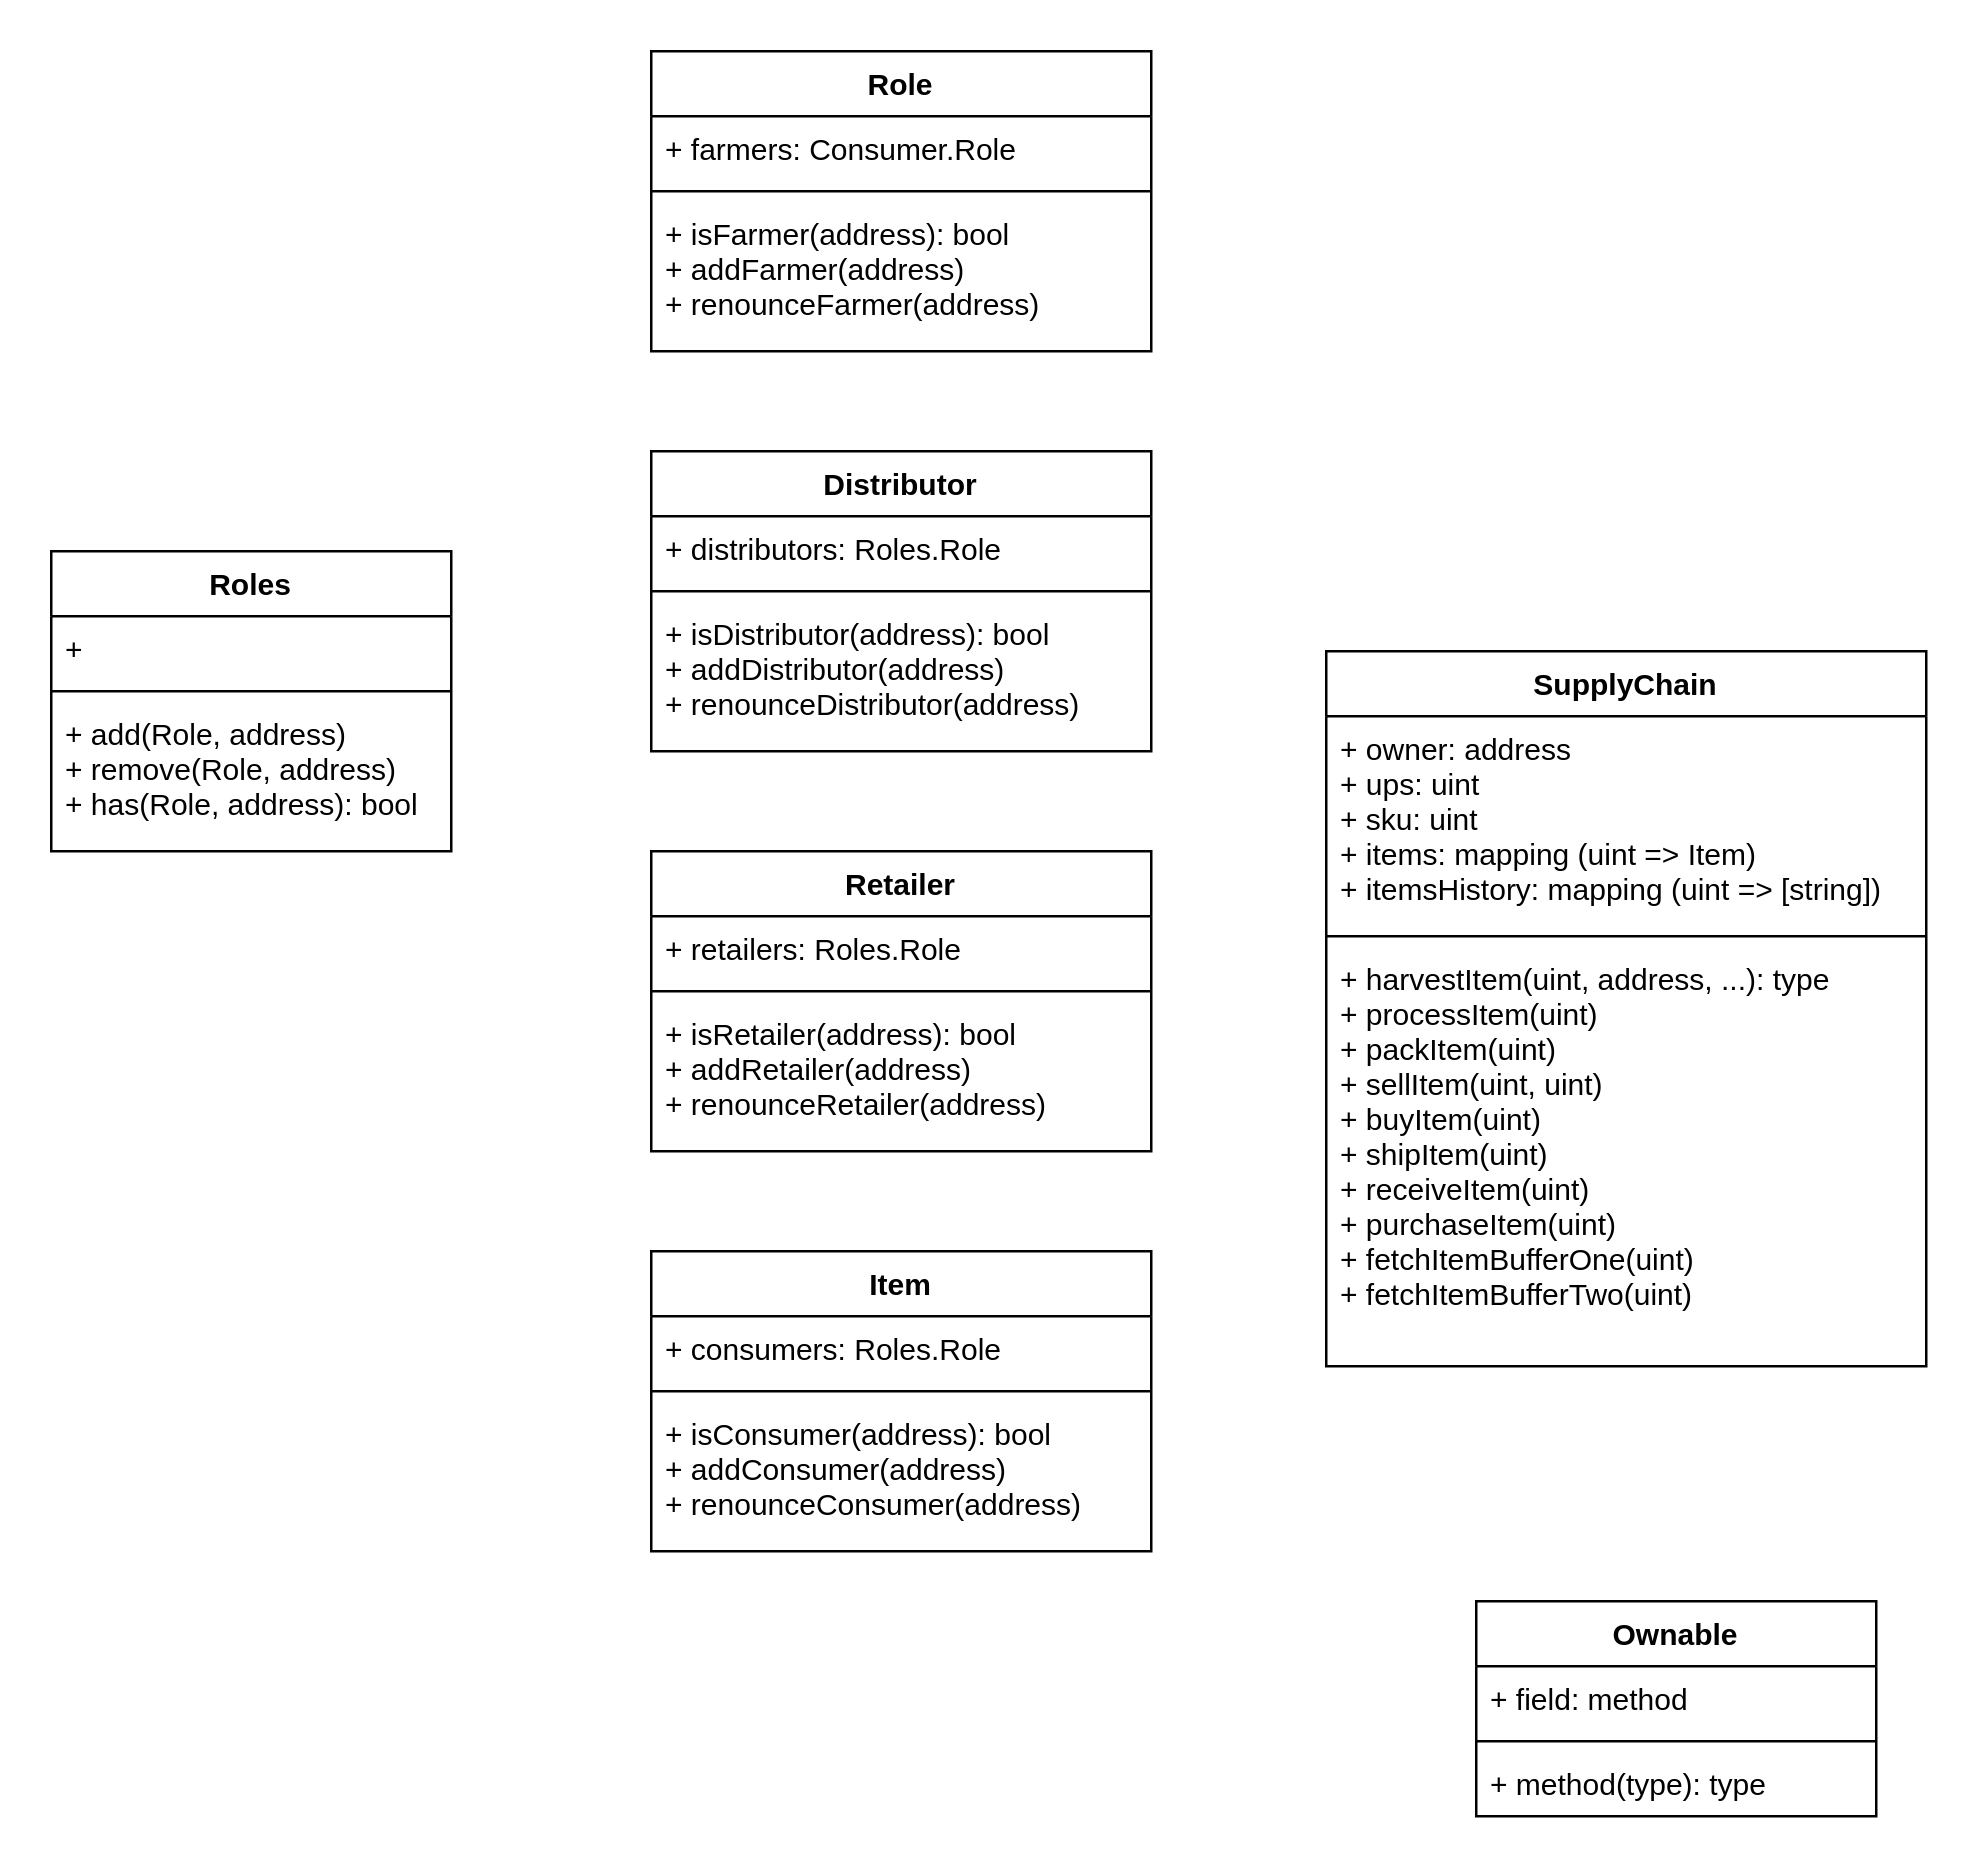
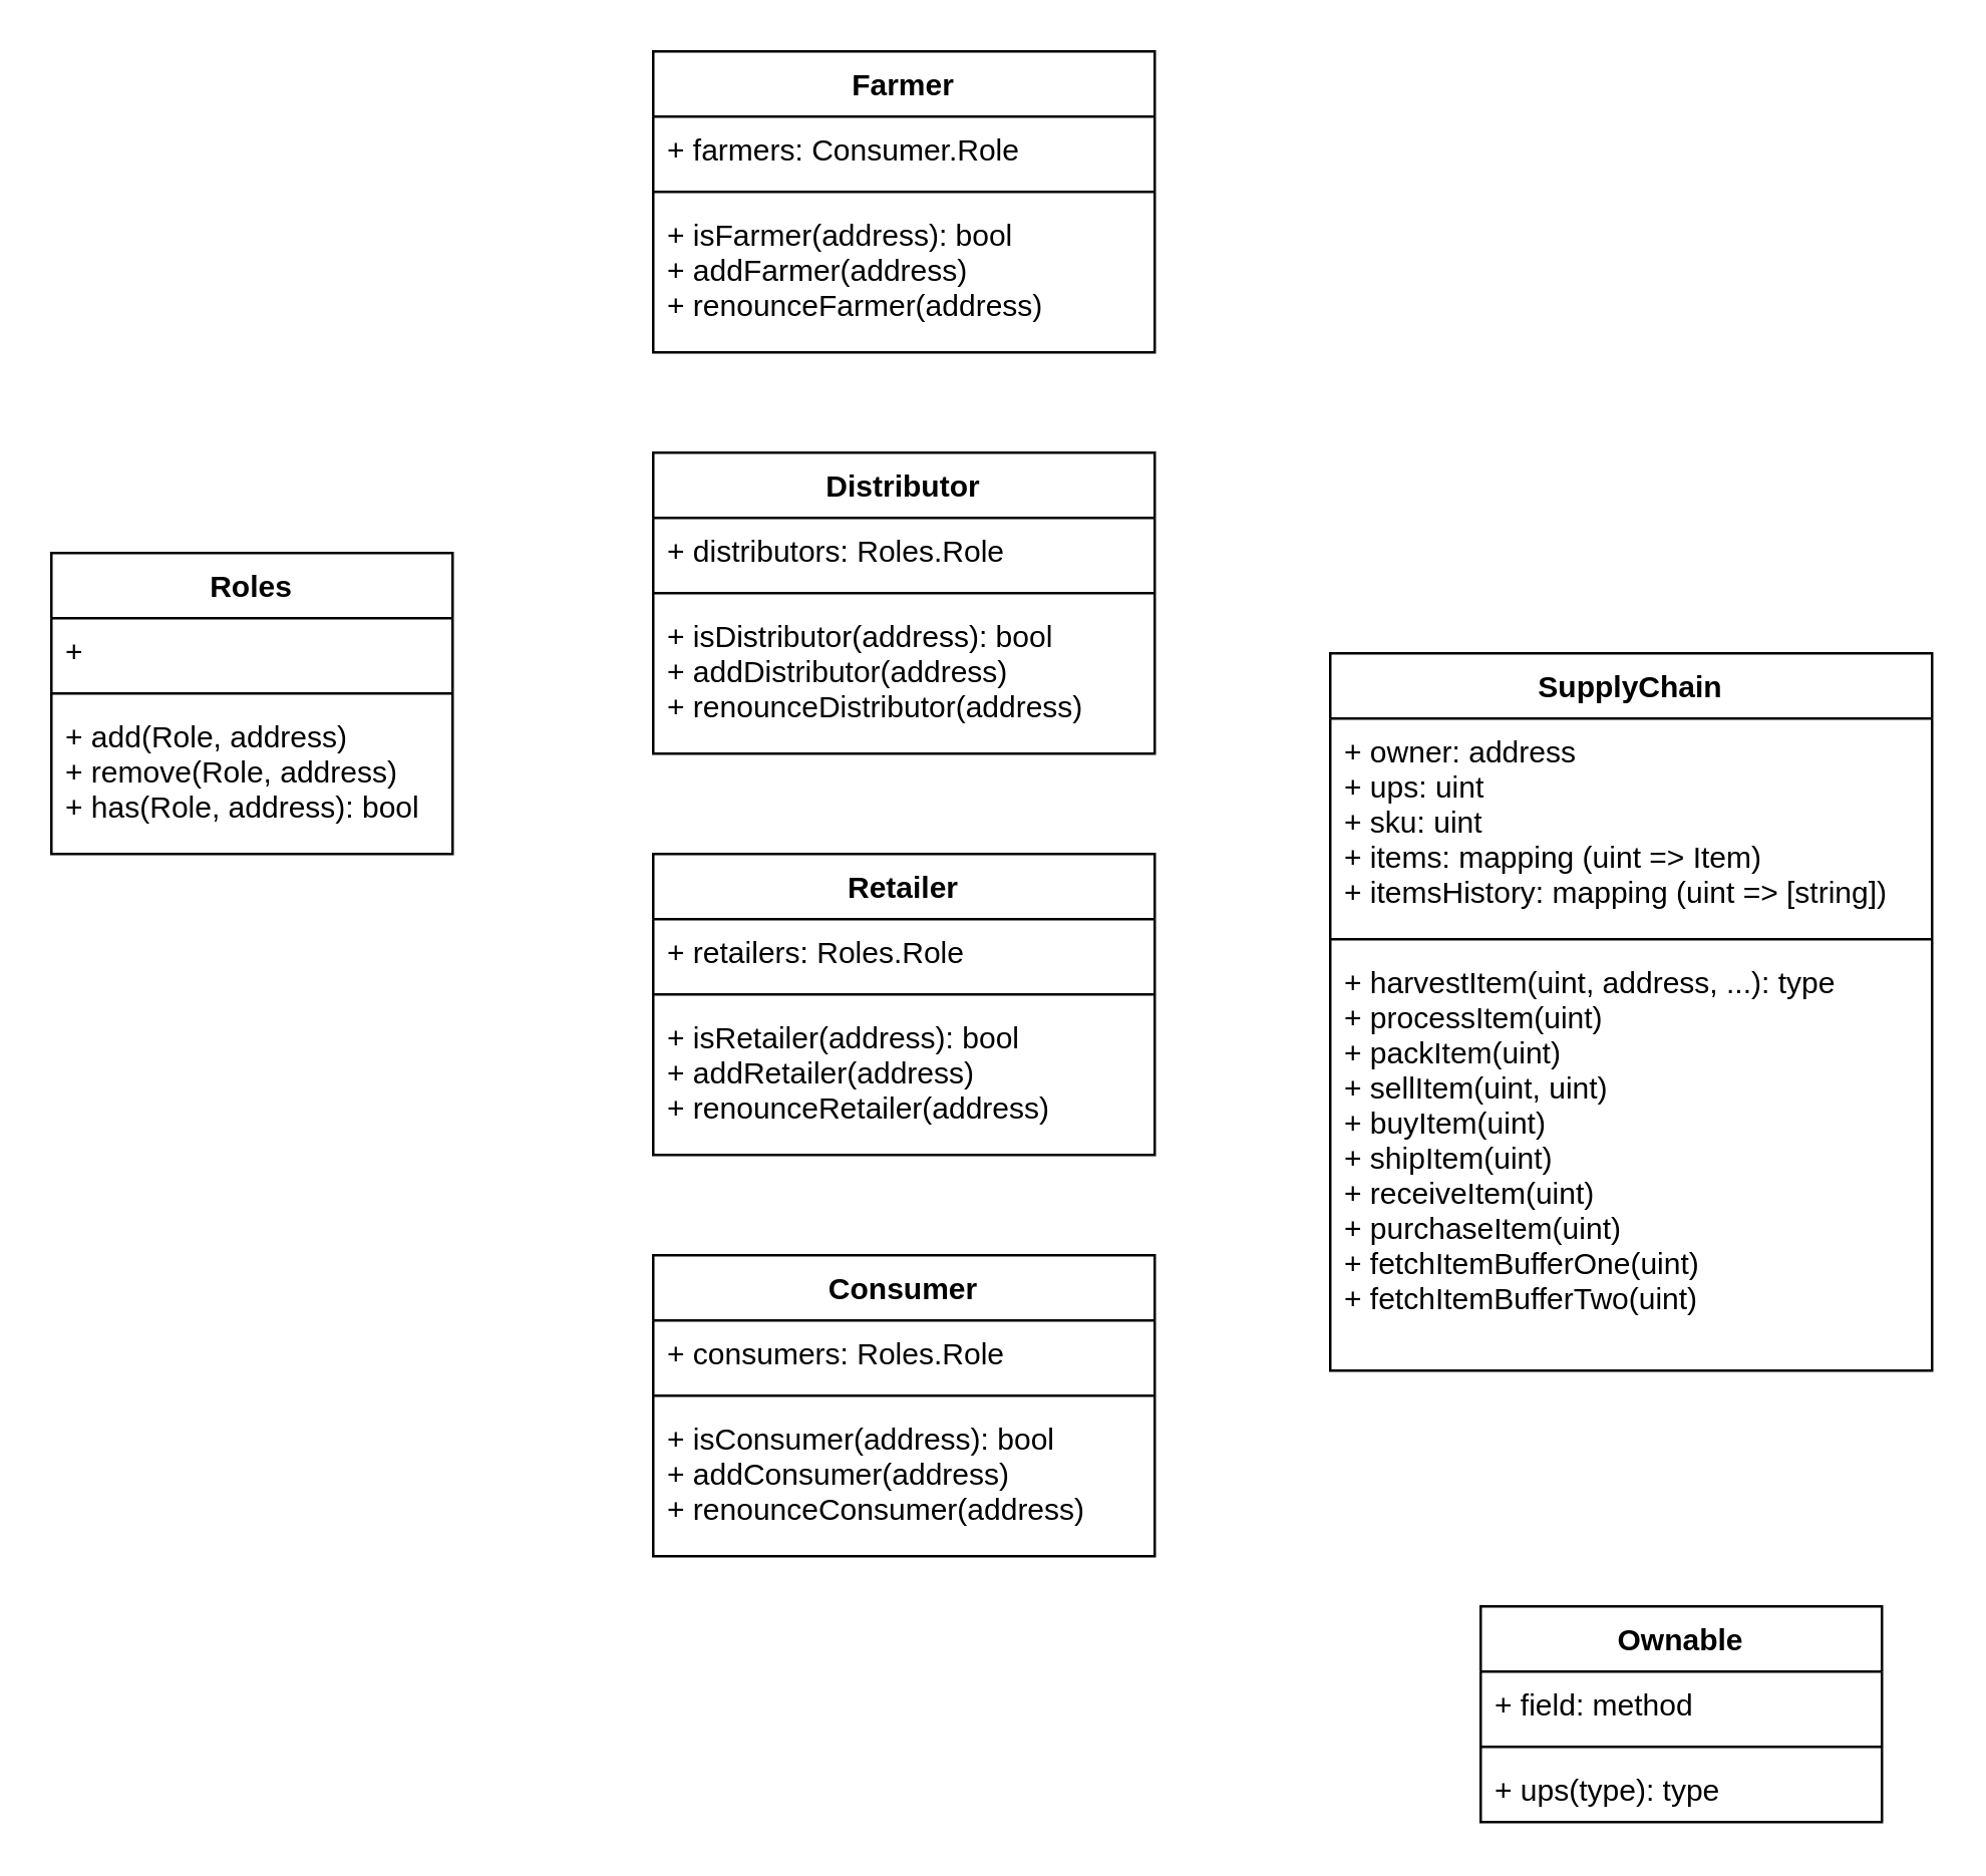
  <mxCell id="0" />
  <mxCell id="1" parent="0" />
  <mxCell id="2" value="Roles" style="swimlane;fontStyle=1;align=center;verticalAlign=top;childLayout=stackLayout;horizontal=1;startSize=26;horizontalStack=0;resizeParent=1;resizeParentMax=0;resizeLast=0;collapsible=1;marginBottom=0;" vertex="1" parent="1"><mxGeometry x="20" y="220" width="160" height="120" as="geometry" /></mxCell>
  <mxCell id="3" value="+" style="text;strokeColor=none;fillColor=none;align=left;verticalAlign=top;spacingLeft=4;spacingRight=4;overflow=hidden;rotatable=0;points=[[0,0.5],[1,0.5]];portConstraint=eastwest;" vertex="1" parent="2"><mxGeometry y="26" width="160" height="26" as="geometry" /></mxCell>
  <mxCell id="4" value="" style="line;strokeWidth=1;fillColor=none;align=left;verticalAlign=middle;spacingTop=-1;spacingLeft=3;spacingRight=3;rotatable=0;labelPosition=right;points=[];portConstraint=eastwest;" vertex="1" parent="2"><mxGeometry y="52" width="160" height="8" as="geometry" /></mxCell>
  <mxCell id="5" value="+ add(Role, address)&#10;+ remove(Role, address)&#10;+ has(Role, address): bool" style="text;strokeColor=none;fillColor=none;align=left;verticalAlign=top;spacingLeft=4;spacingRight=4;overflow=hidden;rotatable=0;points=[[0,0.5],[1,0.5]];portConstraint=eastwest;" vertex="1" parent="2"><mxGeometry y="60" width="160" height="60" as="geometry" /></mxCell>
  <mxCell id="6" value="SupplyChain" style="swimlane;fontStyle=1;align=center;verticalAlign=top;childLayout=stackLayout;horizontal=1;startSize=26;horizontalStack=0;resizeParent=1;resizeParentMax=0;resizeLast=0;collapsible=1;marginBottom=0;" vertex="1" parent="1"><mxGeometry x="530" y="260" width="240" height="286" as="geometry" /></mxCell>
  <mxCell id="7" value="+ owner: address&#10;+ ups: uint&#10;+ sku: uint&#10;+ items: mapping (uint =&gt; Item)&#10;+ itemsHistory: mapping (uint =&gt; [string])" style="text;strokeColor=none;fillColor=none;align=left;verticalAlign=top;spacingLeft=4;spacingRight=4;overflow=hidden;rotatable=0;points=[[0,0.5],[1,0.5]];portConstraint=eastwest;" vertex="1" parent="6"><mxGeometry y="26" width="240" height="84" as="geometry" /></mxCell>
  <mxCell id="8" value="" style="line;strokeWidth=1;fillColor=none;align=left;verticalAlign=middle;spacingTop=-1;spacingLeft=3;spacingRight=3;rotatable=0;labelPosition=right;points=[];portConstraint=eastwest;" vertex="1" parent="6"><mxGeometry y="110" width="240" height="8" as="geometry" /></mxCell>
  <mxCell id="9" value="+ harvestItem(uint, address, ...): type&#10;+ processItem(uint)&#10;+ packItem(uint)&#10;+ sellItem(uint, uint)&#10;+ buyItem(uint)&#10;+ shipItem(uint)&#10;+ receiveItem(uint)&#10;+ purchaseItem(uint)&#10;+ fetchItemBufferOne(uint)&#10;+ fetchItemBufferTwo(uint)" style="text;strokeColor=none;fillColor=none;align=left;verticalAlign=top;spacingLeft=4;spacingRight=4;overflow=hidden;rotatable=0;points=[[0,0.5],[1,0.5]];portConstraint=eastwest;" vertex="1" parent="6"><mxGeometry y="118" width="240" height="168" as="geometry" /></mxCell>
  <mxCell id="10" value="Ownable" style="swimlane;fontStyle=1;align=center;verticalAlign=top;childLayout=stackLayout;horizontal=1;startSize=26;horizontalStack=0;resizeParent=1;resizeParentMax=0;resizeLast=0;collapsible=1;marginBottom=0;" vertex="1" parent="1"><mxGeometry x="590" y="640" width="160" height="86" as="geometry" /></mxCell>
  <mxCell id="11" value="+ field: method" style="text;strokeColor=none;fillColor=none;align=left;verticalAlign=top;spacingLeft=4;spacingRight=4;overflow=hidden;rotatable=0;points=[[0,0.5],[1,0.5]];portConstraint=eastwest;" vertex="1" parent="10"><mxGeometry y="26" width="160" height="26" as="geometry" /></mxCell>
  <mxCell id="12" value="" style="line;strokeWidth=1;fillColor=none;align=left;verticalAlign=middle;spacingTop=-1;spacingLeft=3;spacingRight=3;rotatable=0;labelPosition=right;points=[];portConstraint=eastwest;" vertex="1" parent="10"><mxGeometry y="52" width="160" height="8" as="geometry" /></mxCell>
- <mxCell id="13" value="+ method(type): type" style="text;strokeColor=none;fillColor=none;align=left;verticalAlign=top;spacingLeft=4;spacingRight=4;overflow=hidden;rotatable=0;points=[[0,0.5],[1,0.5]];portConstraint=eastwest;" vertex="1" parent="10"><mxGeometry y="60" width="160" height="26" as="geometry" /></mxCell>
- <mxCell id="14" value="Role" style="swimlane;fontStyle=1;align=center;verticalAlign=top;childLayout=stackLayout;horizontal=1;startSize=26;horizontalStack=0;resizeParent=1;resizeParentMax=0;resizeLast=0;collapsible=1;marginBottom=0;" vertex="1" parent="1"><mxGeometry x="260" y="20" width="200" height="120" as="geometry" /></mxCell>
+ <mxCell id="13" value="+ ups(type): type" style="text;strokeColor=none;fillColor=none;align=left;verticalAlign=top;spacingLeft=4;spacingRight=4;overflow=hidden;rotatable=0;points=[[0,0.5],[1,0.5]];portConstraint=eastwest;" vertex="1" parent="10"><mxGeometry y="60" width="160" height="26" as="geometry" /></mxCell>
+ <mxCell id="14" value="Farmer" style="swimlane;fontStyle=1;align=center;verticalAlign=top;childLayout=stackLayout;horizontal=1;startSize=26;horizontalStack=0;resizeParent=1;resizeParentMax=0;resizeLast=0;collapsible=1;marginBottom=0;" vertex="1" parent="1"><mxGeometry x="260" y="20" width="200" height="120" as="geometry" /></mxCell>
  <mxCell id="15" value="+ farmers: Consumer.Role" style="text;strokeColor=none;fillColor=none;align=left;verticalAlign=top;spacingLeft=4;spacingRight=4;overflow=hidden;rotatable=0;points=[[0,0.5],[1,0.5]];portConstraint=eastwest;" vertex="1" parent="14"><mxGeometry y="26" width="200" height="26" as="geometry" /></mxCell>
  <mxCell id="16" value="" style="line;strokeWidth=1;fillColor=none;align=left;verticalAlign=middle;spacingTop=-1;spacingLeft=3;spacingRight=3;rotatable=0;labelPosition=right;points=[];portConstraint=eastwest;" vertex="1" parent="14"><mxGeometry y="52" width="200" height="8" as="geometry" /></mxCell>
  <mxCell id="17" value="+ isFarmer(address): bool&#10;+ addFarmer(address)&#10;+ renounceFarmer(address)" style="text;strokeColor=none;fillColor=none;align=left;verticalAlign=top;spacingLeft=4;spacingRight=4;overflow=hidden;rotatable=0;points=[[0,0.5],[1,0.5]];portConstraint=eastwest;" vertex="1" parent="14"><mxGeometry y="60" width="200" height="60" as="geometry" /></mxCell>
  <mxCell id="18" value="Distributor" style="swimlane;fontStyle=1;align=center;verticalAlign=top;childLayout=stackLayout;horizontal=1;startSize=26;horizontalStack=0;resizeParent=1;resizeParentMax=0;resizeLast=0;collapsible=1;marginBottom=0;" vertex="1" parent="1"><mxGeometry x="260" y="180" width="200" height="120" as="geometry" /></mxCell>
  <mxCell id="19" value="+ distributors: Roles.Role" style="text;strokeColor=none;fillColor=none;align=left;verticalAlign=top;spacingLeft=4;spacingRight=4;overflow=hidden;rotatable=0;points=[[0,0.5],[1,0.5]];portConstraint=eastwest;" vertex="1" parent="18"><mxGeometry y="26" width="200" height="26" as="geometry" /></mxCell>
  <mxCell id="20" value="" style="line;strokeWidth=1;fillColor=none;align=left;verticalAlign=middle;spacingTop=-1;spacingLeft=3;spacingRight=3;rotatable=0;labelPosition=right;points=[];portConstraint=eastwest;" vertex="1" parent="18"><mxGeometry y="52" width="200" height="8" as="geometry" /></mxCell>
  <mxCell id="21" value="+ isDistributor(address): bool&#10;+ addDistributor(address)&#10;+ renounceDistributor(address)" style="text;strokeColor=none;fillColor=none;align=left;verticalAlign=top;spacingLeft=4;spacingRight=4;overflow=hidden;rotatable=0;points=[[0,0.5],[1,0.5]];portConstraint=eastwest;" vertex="1" parent="18"><mxGeometry y="60" width="200" height="60" as="geometry" /></mxCell>
  <mxCell id="22" value="Retailer" style="swimlane;fontStyle=1;align=center;verticalAlign=top;childLayout=stackLayout;horizontal=1;startSize=26;horizontalStack=0;resizeParent=1;resizeParentMax=0;resizeLast=0;collapsible=1;marginBottom=0;" vertex="1" parent="1"><mxGeometry x="260" y="340" width="200" height="120" as="geometry" /></mxCell>
  <mxCell id="23" value="+ retailers: Roles.Role" style="text;strokeColor=none;fillColor=none;align=left;verticalAlign=top;spacingLeft=4;spacingRight=4;overflow=hidden;rotatable=0;points=[[0,0.5],[1,0.5]];portConstraint=eastwest;" vertex="1" parent="22"><mxGeometry y="26" width="200" height="26" as="geometry" /></mxCell>
  <mxCell id="24" value="" style="line;strokeWidth=1;fillColor=none;align=left;verticalAlign=middle;spacingTop=-1;spacingLeft=3;spacingRight=3;rotatable=0;labelPosition=right;points=[];portConstraint=eastwest;" vertex="1" parent="22"><mxGeometry y="52" width="200" height="8" as="geometry" /></mxCell>
  <mxCell id="25" value="+ isRetailer(address): bool&#10;+ addRetailer(address)&#10;+ renounceRetailer(address)" style="text;strokeColor=none;fillColor=none;align=left;verticalAlign=top;spacingLeft=4;spacingRight=4;overflow=hidden;rotatable=0;points=[[0,0.5],[1,0.5]];portConstraint=eastwest;" vertex="1" parent="22"><mxGeometry y="60" width="200" height="60" as="geometry" /></mxCell>
- <mxCell id="26" value="Item" style="swimlane;fontStyle=1;align=center;verticalAlign=top;childLayout=stackLayout;horizontal=1;startSize=26;horizontalStack=0;resizeParent=1;resizeParentMax=0;resizeLast=0;collapsible=1;marginBottom=0;" vertex="1" parent="1"><mxGeometry x="260" y="500" width="200" height="120" as="geometry" /></mxCell>
+ <mxCell id="26" value="Consumer" style="swimlane;fontStyle=1;align=center;verticalAlign=top;childLayout=stackLayout;horizontal=1;startSize=26;horizontalStack=0;resizeParent=1;resizeParentMax=0;resizeLast=0;collapsible=1;marginBottom=0;" vertex="1" parent="1"><mxGeometry x="260" y="500" width="200" height="120" as="geometry" /></mxCell>
  <mxCell id="27" value="+ consumers: Roles.Role" style="text;strokeColor=none;fillColor=none;align=left;verticalAlign=top;spacingLeft=4;spacingRight=4;overflow=hidden;rotatable=0;points=[[0,0.5],[1,0.5]];portConstraint=eastwest;" vertex="1" parent="26"><mxGeometry y="26" width="200" height="26" as="geometry" /></mxCell>
  <mxCell id="28" value="" style="line;strokeWidth=1;fillColor=none;align=left;verticalAlign=middle;spacingTop=-1;spacingLeft=3;spacingRight=3;rotatable=0;labelPosition=right;points=[];portConstraint=eastwest;" vertex="1" parent="26"><mxGeometry y="52" width="200" height="8" as="geometry" /></mxCell>
  <mxCell id="29" value="+ isConsumer(address): bool&#10;+ addConsumer(address)&#10;+ renounceConsumer(address)" style="text;strokeColor=none;fillColor=none;align=left;verticalAlign=top;spacingLeft=4;spacingRight=4;overflow=hidden;rotatable=0;points=[[0,0.5],[1,0.5]];portConstraint=eastwest;" vertex="1" parent="26"><mxGeometry y="60" width="200" height="60" as="geometry" /></mxCell>
